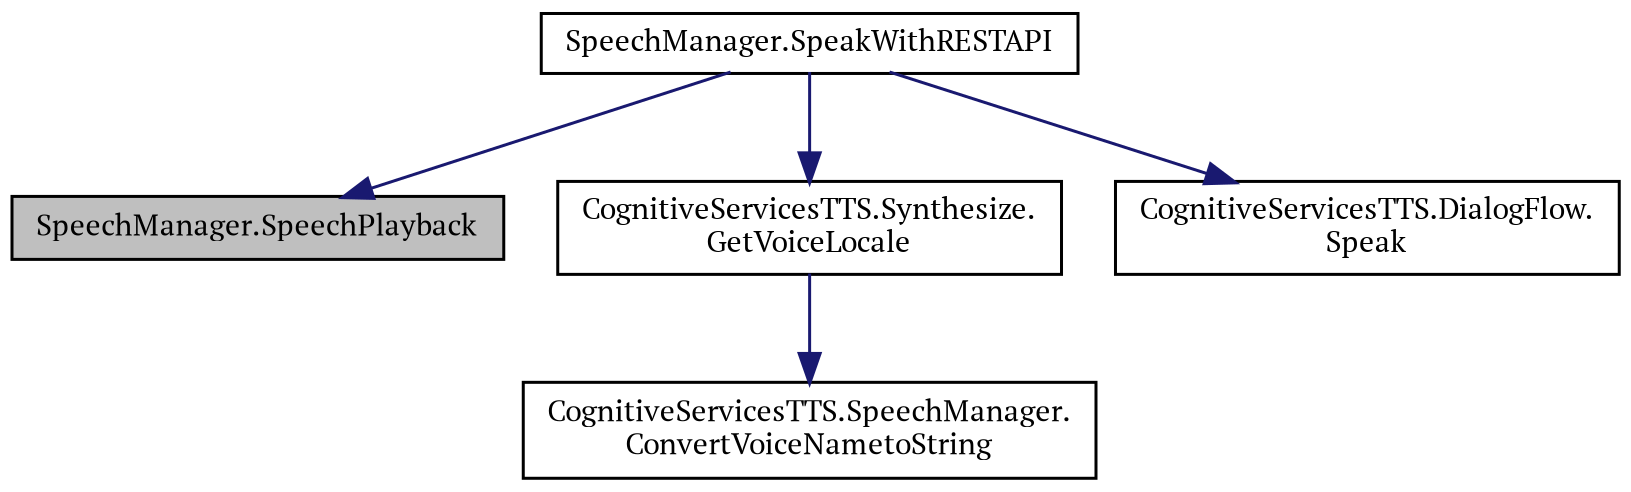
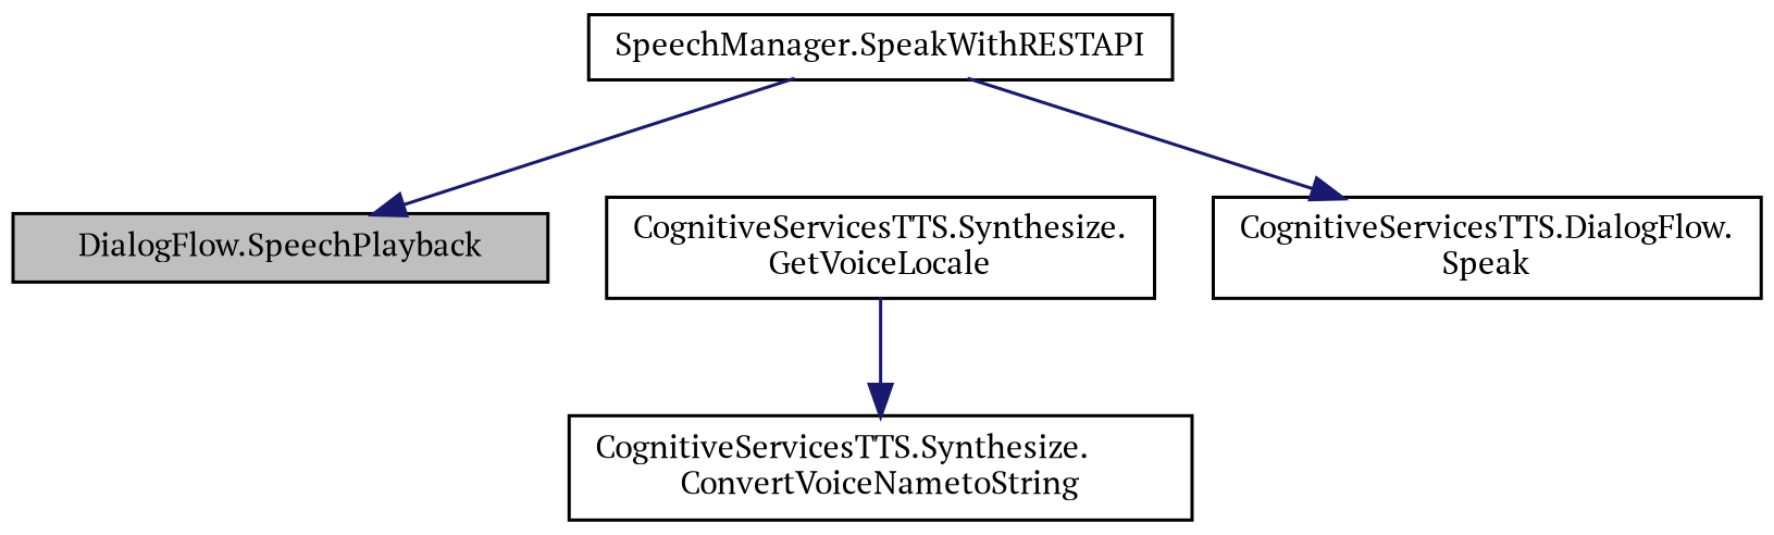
  digraph {
    fontname="PT Serif"
    rankdir=TB
    node [color=black fillcolor=white fontname="PT Serif" fontsize=10 shape=record style=filled]
    edge [color=midnightblue fontname="PT Serif" fontsize=10 labelfontname=Helvetica labelfontsize=10 style=solid]
-   n1 [fillcolor=grey75 fontcolor=black height=0.2 label="SpeechManager.SpeechPlayback" width=0.4]
+   n1 [fillcolor=grey75 fontcolor=black height=0.2 label="DialogFlow.SpeechPlayback" width=0.4]
    n2 [height=0.2 label="SpeechManager.SpeakWithRESTAPI" width=0.4]
    n3 [height=0.2 label="CognitiveServicesTTS.Synthesize.\lGetVoiceLocale" width=0.4]
    n4 [height=0.2 label="CognitiveServicesTTS.DialogFlow.\lSpeak" width=0.4]
-   n5 [height=0.2 label="CognitiveServicesTTS.SpeechManager.\lConvertVoiceNametoString" width=0.4]
+   n5 [height=0.2 label="CognitiveServicesTTS.Synthesize.\lConvertVoiceNametoString" width=0.4]
    n2 -> n1
-   n2 -> n3
    n2 -> n4
    n3 -> n5
  }
